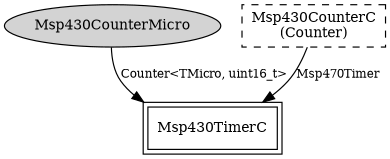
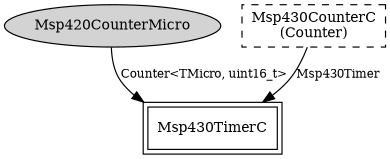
  digraph {
    fontname="DejaVu Serif"
    node [fontname="DejaVu Serif" fontsize=12 shape=box]
    edge [fontname="DejaVu Serif" fontsize=10]
-   n1 [label=Msp430CounterMicro shape=ellipse style=filled]
+   n1 [label=Msp420CounterMicro shape=ellipse style=filled]
    Msp430TimerC [peripheries=2]
    n3 [label="Msp430CounterC\n(Counter)" style=dashed]
    n1 -> Msp430TimerC [label="Counter<TMicro, uint16_t>"]
-   n3 -> Msp430TimerC [label=Msp470Timer]
+   n3 -> Msp430TimerC [label=Msp430Timer]
  }
